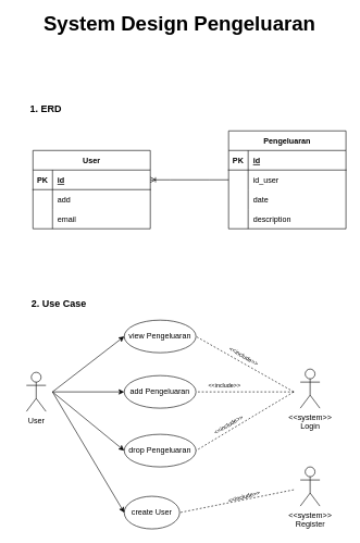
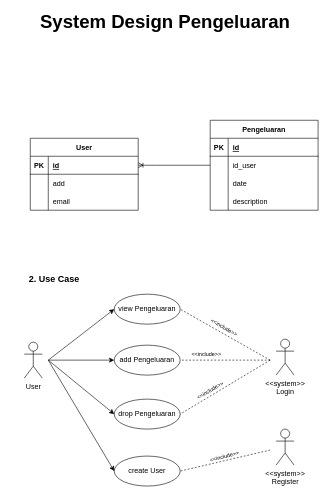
  <mxCell id="0" />
  <mxCell id="1" parent="0" />
  <mxCell id="2" value="User" style="shape=table;startSize=30;container=1;collapsible=1;childLayout=tableLayout;fixedRows=1;rowLines=0;fontStyle=1;align=center;resizeLast=1;" vertex="1" parent="1"><mxGeometry x="50" y="230" width="180" height="120" as="geometry" /></mxCell>
  <mxCell id="3" value="" style="shape=tableRow;horizontal=0;startSize=0;swimlaneHead=0;swimlaneBody=0;fillColor=none;collapsible=0;dropTarget=0;points=[[0,0.5],[1,0.5]];portConstraint=eastwest;top=0;left=0;right=0;bottom=1;" vertex="1" parent="2"><mxGeometry y="30" width="180" height="30" as="geometry" /></mxCell>
  <mxCell id="4" value="PK" style="shape=partialRectangle;connectable=0;fillColor=none;top=0;left=0;bottom=0;right=0;fontStyle=1;overflow=hidden;" vertex="1" parent="3"><mxGeometry width="30" height="30" as="geometry"><mxRectangle width="30" height="30" as="alternateBounds" /></mxGeometry></mxCell>
  <mxCell id="5" value="id" style="shape=partialRectangle;connectable=0;fillColor=none;top=0;left=0;bottom=0;right=0;align=left;spacingLeft=6;fontStyle=5;overflow=hidden;" vertex="1" parent="3"><mxGeometry x="30" width="150" height="30" as="geometry"><mxRectangle width="150" height="30" as="alternateBounds" /></mxGeometry></mxCell>
  <mxCell id="6" value="" style="shape=tableRow;horizontal=0;startSize=0;swimlaneHead=0;swimlaneBody=0;fillColor=none;collapsible=0;dropTarget=0;points=[[0,0.5],[1,0.5]];portConstraint=eastwest;top=0;left=0;right=0;bottom=0;" vertex="1" parent="2"><mxGeometry y="60" width="180" height="30" as="geometry" /></mxCell>
  <mxCell id="7" value="" style="shape=partialRectangle;connectable=0;fillColor=none;top=0;left=0;bottom=0;right=0;editable=1;overflow=hidden;" vertex="1" parent="6"><mxGeometry width="30" height="30" as="geometry"><mxRectangle width="30" height="30" as="alternateBounds" /></mxGeometry></mxCell>
  <mxCell id="8" value="add" style="shape=partialRectangle;connectable=0;fillColor=none;top=0;left=0;bottom=0;right=0;align=left;spacingLeft=6;overflow=hidden;" vertex="1" parent="6"><mxGeometry x="30" width="150" height="30" as="geometry"><mxRectangle width="150" height="30" as="alternateBounds" /></mxGeometry></mxCell>
  <mxCell id="9" value="" style="shape=tableRow;horizontal=0;startSize=0;swimlaneHead=0;swimlaneBody=0;fillColor=none;collapsible=0;dropTarget=0;points=[[0,0.5],[1,0.5]];portConstraint=eastwest;top=0;left=0;right=0;bottom=0;" vertex="1" parent="2"><mxGeometry y="90" width="180" height="30" as="geometry" /></mxCell>
  <mxCell id="10" value="" style="shape=partialRectangle;connectable=0;fillColor=none;top=0;left=0;bottom=0;right=0;editable=1;overflow=hidden;" vertex="1" parent="9"><mxGeometry width="30" height="30" as="geometry"><mxRectangle width="30" height="30" as="alternateBounds" /></mxGeometry></mxCell>
  <mxCell id="11" value="email" style="shape=partialRectangle;connectable=0;fillColor=none;top=0;left=0;bottom=0;right=0;align=left;spacingLeft=6;overflow=hidden;" vertex="1" parent="9"><mxGeometry x="30" width="150" height="30" as="geometry"><mxRectangle width="150" height="30" as="alternateBounds" /></mxGeometry></mxCell>
  <mxCell id="12" value="Pengeluaran" style="shape=table;startSize=30;container=1;collapsible=1;childLayout=tableLayout;fixedRows=1;rowLines=0;fontStyle=1;align=center;resizeLast=1;" vertex="1" parent="1"><mxGeometry x="350" y="200" width="180" height="150" as="geometry" /></mxCell>
  <mxCell id="13" value="" style="shape=tableRow;horizontal=0;startSize=0;swimlaneHead=0;swimlaneBody=0;fillColor=none;collapsible=0;dropTarget=0;points=[[0,0.5],[1,0.5]];portConstraint=eastwest;top=0;left=0;right=0;bottom=1;" vertex="1" parent="12"><mxGeometry y="30" width="180" height="30" as="geometry" /></mxCell>
  <mxCell id="14" value="PK" style="shape=partialRectangle;connectable=0;fillColor=none;top=0;left=0;bottom=0;right=0;fontStyle=1;overflow=hidden;" vertex="1" parent="13"><mxGeometry width="30" height="30" as="geometry"><mxRectangle width="30" height="30" as="alternateBounds" /></mxGeometry></mxCell>
  <mxCell id="15" value="id" style="shape=partialRectangle;connectable=0;fillColor=none;top=0;left=0;bottom=0;right=0;align=left;spacingLeft=6;fontStyle=5;overflow=hidden;" vertex="1" parent="13"><mxGeometry x="30" width="150" height="30" as="geometry"><mxRectangle width="150" height="30" as="alternateBounds" /></mxGeometry></mxCell>
  <mxCell id="16" value="" style="shape=tableRow;horizontal=0;startSize=0;swimlaneHead=0;swimlaneBody=0;fillColor=none;collapsible=0;dropTarget=0;points=[[0,0.5],[1,0.5]];portConstraint=eastwest;top=0;left=0;right=0;bottom=0;" vertex="1" parent="12"><mxGeometry y="60" width="180" height="30" as="geometry" /></mxCell>
  <mxCell id="17" value="" style="shape=partialRectangle;connectable=0;fillColor=none;top=0;left=0;bottom=0;right=0;editable=1;overflow=hidden;" vertex="1" parent="16"><mxGeometry width="30" height="30" as="geometry"><mxRectangle width="30" height="30" as="alternateBounds" /></mxGeometry></mxCell>
  <mxCell id="18" value="id_user" style="shape=partialRectangle;connectable=0;fillColor=none;top=0;left=0;bottom=0;right=0;align=left;spacingLeft=6;overflow=hidden;" vertex="1" parent="16"><mxGeometry x="30" width="150" height="30" as="geometry"><mxRectangle width="150" height="30" as="alternateBounds" /></mxGeometry></mxCell>
  <mxCell id="19" value="" style="shape=tableRow;horizontal=0;startSize=0;swimlaneHead=0;swimlaneBody=0;fillColor=none;collapsible=0;dropTarget=0;points=[[0,0.5],[1,0.5]];portConstraint=eastwest;top=0;left=0;right=0;bottom=0;" vertex="1" parent="12"><mxGeometry y="90" width="180" height="30" as="geometry" /></mxCell>
  <mxCell id="20" value="" style="shape=partialRectangle;connectable=0;fillColor=none;top=0;left=0;bottom=0;right=0;editable=1;overflow=hidden;" vertex="1" parent="19"><mxGeometry width="30" height="30" as="geometry"><mxRectangle width="30" height="30" as="alternateBounds" /></mxGeometry></mxCell>
  <mxCell id="21" value="date" style="shape=partialRectangle;connectable=0;fillColor=none;top=0;left=0;bottom=0;right=0;align=left;spacingLeft=6;overflow=hidden;" vertex="1" parent="19"><mxGeometry x="30" width="150" height="30" as="geometry"><mxRectangle width="150" height="30" as="alternateBounds" /></mxGeometry></mxCell>
  <mxCell id="22" style="shape=tableRow;horizontal=0;startSize=0;swimlaneHead=0;swimlaneBody=0;fillColor=none;collapsible=0;dropTarget=0;points=[[0,0.5],[1,0.5]];portConstraint=eastwest;top=0;left=0;right=0;bottom=0;" vertex="1" parent="12"><mxGeometry y="120" width="180" height="30" as="geometry" /></mxCell>
  <mxCell id="23" style="shape=partialRectangle;connectable=0;fillColor=none;top=0;left=0;bottom=0;right=0;editable=1;overflow=hidden;" vertex="1" parent="22"><mxGeometry width="30" height="30" as="geometry"><mxRectangle width="30" height="30" as="alternateBounds" /></mxGeometry></mxCell>
  <mxCell id="24" value="description" style="shape=partialRectangle;connectable=0;fillColor=none;top=0;left=0;bottom=0;right=0;align=left;spacingLeft=6;overflow=hidden;" vertex="1" parent="22"><mxGeometry x="30" width="150" height="30" as="geometry"><mxRectangle width="150" height="30" as="alternateBounds" /></mxGeometry></mxCell>
  <mxCell id="25" value="" style="edgeStyle=entityRelationEdgeStyle;fontSize=12;html=1;endArrow=ERoneToMany;rounded=0;entryX=1;entryY=0.5;entryDx=0;entryDy=0;exitX=0;exitY=0.5;exitDx=0;exitDy=0;" edge="1" parent="1" source="16" target="3"><mxGeometry width="100" height="100" relative="1" as="geometry"><mxPoint x="320" y="370" as="sourcePoint" /><mxPoint x="420" y="270" as="targetPoint" /></mxGeometry></mxCell>
  <mxCell id="26" value="User" style="shape=umlActor;verticalLabelPosition=bottom;verticalAlign=top;html=1;outlineConnect=0;" vertex="1" parent="1"><mxGeometry x="40" y="570" width="30" height="60" as="geometry" /></mxCell>
  <mxCell id="27" value="view Pengeluaran" style="ellipse;whiteSpace=wrap;html=1;" vertex="1" parent="1"><mxGeometry x="190" y="490" width="110" height="50" as="geometry" /></mxCell>
  <mxCell id="28" value="add Pengeluaran" style="ellipse;whiteSpace=wrap;html=1;" vertex="1" parent="1"><mxGeometry x="190" y="575" width="110" height="50" as="geometry" /></mxCell>
  <mxCell id="29" value="drop Pengeluaran" style="ellipse;whiteSpace=wrap;html=1;" vertex="1" parent="1"><mxGeometry x="190" y="665" width="110" height="50" as="geometry" /></mxCell>
  <mxCell id="30" value="&amp;lt;&amp;lt;system&amp;gt;&amp;gt;&lt;br&gt;Login" style="shape=umlActor;verticalLabelPosition=bottom;verticalAlign=top;html=1;outlineConnect=0;" vertex="1" parent="1"><mxGeometry x="460" y="565" width="30" height="60" as="geometry" /></mxCell>
  <mxCell id="31" value="" style="endArrow=classic;html=1;rounded=0;entryX=0;entryY=0.5;entryDx=0;entryDy=0;" edge="1" parent="1" target="27"><mxGeometry width="50" height="50" relative="1" as="geometry"><mxPoint x="80" y="600" as="sourcePoint" /><mxPoint x="130" y="550" as="targetPoint" /></mxGeometry></mxCell>
  <mxCell id="32" value="" style="endArrow=classic;html=1;rounded=0;entryX=0;entryY=0.5;entryDx=0;entryDy=0;" edge="1" parent="1" target="28"><mxGeometry width="50" height="50" relative="1" as="geometry"><mxPoint x="80" y="600" as="sourcePoint" /><mxPoint x="155" y="660" as="targetPoint" /></mxGeometry></mxCell>
  <mxCell id="33" value="" style="endArrow=classic;html=1;rounded=0;entryX=0;entryY=0.5;entryDx=0;entryDy=0;" edge="1" parent="1" target="29"><mxGeometry width="50" height="50" relative="1" as="geometry"><mxPoint x="80" y="600" as="sourcePoint" /><mxPoint x="200" y="605" as="targetPoint" /></mxGeometry></mxCell>
  <mxCell id="34" value="" style="endArrow=none;dashed=1;html=1;rounded=0;entryX=1;entryY=0.5;entryDx=0;entryDy=0;" edge="1" parent="1" target="27"><mxGeometry x="-0.108" y="-14" width="50" height="50" relative="1" as="geometry"><mxPoint x="450" y="600" as="sourcePoint" /><mxPoint x="260" y="450" as="targetPoint" /><mxPoint as="offset" /></mxGeometry></mxCell>
  <mxCell id="35" value="" style="endArrow=none;dashed=1;html=1;rounded=0;entryX=1;entryY=0.5;entryDx=0;entryDy=0;" edge="1" parent="1" target="28"><mxGeometry width="50" height="50" relative="1" as="geometry"><mxPoint x="450" y="600" as="sourcePoint" /><mxPoint x="310" y="535" as="targetPoint" /></mxGeometry></mxCell>
  <mxCell id="36" value="" style="endArrow=none;dashed=1;html=1;rounded=0;entryX=1;entryY=0.5;entryDx=0;entryDy=0;" edge="1" parent="1" target="29"><mxGeometry width="50" height="50" relative="1" as="geometry"><mxPoint x="450" y="600" as="sourcePoint" /><mxPoint x="320" y="545" as="targetPoint" /></mxGeometry></mxCell>
  <mxCell id="37" value="&lt;font style=&quot;font-size: 9px;&quot;&gt;&amp;lt;&amp;lt;include&amp;gt;&amp;gt;&lt;/font&gt;" style="text;html=1;strokeColor=none;fillColor=none;align=center;verticalAlign=middle;whiteSpace=wrap;rounded=0;rotation=30;" vertex="1" parent="1"><mxGeometry x="344" y="530" width="60" height="30" as="geometry" /></mxCell>
  <mxCell id="38" value="&lt;font style=&quot;font-size: 9px;&quot;&gt;&amp;lt;&amp;lt;include&amp;gt;&amp;gt;&lt;/font&gt;" style="text;html=1;strokeColor=none;fillColor=none;align=center;verticalAlign=middle;whiteSpace=wrap;rounded=0;rotation=0;" vertex="1" parent="1"><mxGeometry x="314" y="575" width="60" height="30" as="geometry" /></mxCell>
  <mxCell id="39" value="&lt;font style=&quot;font-size: 9px;&quot;&gt;&amp;lt;&amp;lt;include&amp;gt;&amp;gt;&lt;/font&gt;" style="text;html=1;strokeColor=none;fillColor=none;align=center;verticalAlign=middle;whiteSpace=wrap;rounded=0;rotation=-30;" vertex="1" parent="1"><mxGeometry x="320" y="635" width="60" height="30" as="geometry" /></mxCell>
  <mxCell id="40" value="&amp;lt;&amp;lt;system&amp;gt;&amp;gt;&lt;br&gt;Register" style="shape=umlActor;verticalLabelPosition=bottom;verticalAlign=top;html=1;outlineConnect=0;" vertex="1" parent="1"><mxGeometry x="460" y="715" width="30" height="60" as="geometry" /></mxCell>
- <mxCell id="41" value="create User" style="ellipse;whiteSpace=wrap;html=1;" vertex="1" parent="1"><mxGeometry x="190" y="760" width="85" height="50" as="geometry" /></mxCell>
+ <mxCell id="41" value="create User" style="ellipse;whiteSpace=wrap;html=1;" vertex="1" parent="1"><mxGeometry x="190" y="760" width="110" height="50" as="geometry" /></mxCell>
  <mxCell id="42" value="" style="endArrow=classic;html=1;rounded=0;entryX=0;entryY=0.5;entryDx=0;entryDy=0;" edge="1" parent="1" target="41"><mxGeometry width="50" height="50" relative="1" as="geometry"><mxPoint x="80" y="600" as="sourcePoint" /><mxPoint x="200" y="700" as="targetPoint" /></mxGeometry></mxCell>
  <mxCell id="43" value="" style="endArrow=none;dashed=1;html=1;rounded=0;entryX=1;entryY=0.5;entryDx=0;entryDy=0;" edge="1" parent="1" target="41"><mxGeometry width="50" height="50" relative="1" as="geometry"><mxPoint x="450" y="750" as="sourcePoint" /><mxPoint x="310" y="700" as="targetPoint" /></mxGeometry></mxCell>
  <mxCell id="44" value="&lt;font style=&quot;font-size: 9px;&quot;&gt;&amp;lt;&amp;lt;include&amp;gt;&amp;gt;&lt;/font&gt;" style="text;html=1;strokeColor=none;fillColor=none;align=center;verticalAlign=middle;whiteSpace=wrap;rounded=0;rotation=-15;" vertex="1" parent="1"><mxGeometry x="344" y="745" width="60" height="30" as="geometry" /></mxCell>
- <mxCell id="45" value="&lt;font style=&quot;font-size: 15px;&quot;&gt;&lt;b&gt;1. ERD&lt;/b&gt;&lt;/font&gt;" style="text;html=1;strokeColor=none;fillColor=none;align=center;verticalAlign=middle;whiteSpace=wrap;rounded=0;fontSize=9;" vertex="1" parent="1"><mxGeometry x="40" y="150" width="60" height="30" as="geometry" /></mxCell>
  <mxCell id="46" value="&lt;font style=&quot;font-size: 15px;&quot;&gt;&lt;b&gt;2. Use Case&lt;/b&gt;&lt;/font&gt;" style="text;html=1;strokeColor=none;fillColor=none;align=center;verticalAlign=middle;whiteSpace=wrap;rounded=0;fontSize=9;" vertex="1" parent="1"><mxGeometry x="20" y="450" width="140" height="30" as="geometry" /></mxCell>
  <mxCell id="47" value="&lt;b style=&quot;&quot;&gt;&lt;font style=&quot;font-size: 31px;&quot;&gt;System Design Pengeluaran&lt;/font&gt;&lt;/b&gt;" style="text;html=1;strokeColor=none;fillColor=none;align=center;verticalAlign=middle;whiteSpace=wrap;rounded=0;fontSize=9;" vertex="1" parent="1"><mxGeometry x="55" y="20" width="440" height="30" as="geometry" /></mxCell>
